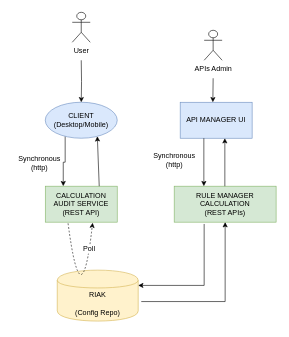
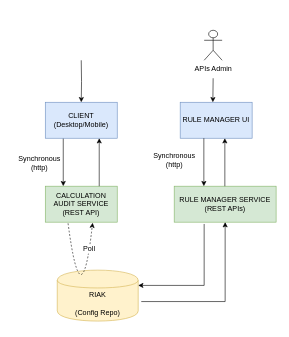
  <mxCell id="0" />
  <mxCell id="1" parent="0" />
  <mxCell id="2" style="edgeStyle=orthogonalEdgeStyle;rounded=0;orthogonalLoop=1;jettySize=auto;html=1;exitX=0.25;exitY=1;exitDx=0;exitDy=0;entryX=0.25;entryY=0;entryDx=0;entryDy=0;" parent="1" source="3" target="4" edge="1"><mxGeometry relative="1" as="geometry"><mxPoint x="120" y="310" as="targetPoint" /></mxGeometry></mxCell>
- <mxCell id="3" value="CLIENT (Desktop/Mobile)" style="ellipse;whiteSpace=wrap;html=1;fillColor=#dae8fc;strokeColor=#6c8ebf;" parent="1" vertex="1"><mxGeometry x="75" y="170" width="120" height="60" as="geometry" /></mxCell>
+ <mxCell id="3" value="CLIENT (Desktop/Mobile)" style="rounded=0;whiteSpace=wrap;html=1;fillColor=#dae8fc;strokeColor=#6c8ebf;" parent="1" vertex="1"><mxGeometry x="75" y="170" width="120" height="60" as="geometry" /></mxCell>
  <mxCell id="4" value="CALCULATION AUDIT SERVICE&lt;br&gt;(REST API)" style="rounded=0;whiteSpace=wrap;html=1;fillColor=#d5e8d4;strokeColor=#82b366;" parent="1" vertex="1"><mxGeometry x="75" y="310" width="120" height="60" as="geometry" /></mxCell>
  <mxCell id="5" value="RIAK&lt;br&gt;&lt;br&gt;(Config Repo)" style="shape=cylinder;whiteSpace=wrap;html=1;boundedLbl=1;backgroundOutline=1;rounded=0;fillColor=#fff2cc;strokeColor=#d6b656;" parent="1" vertex="1"><mxGeometry x="95" y="450" width="135" height="85" as="geometry" /></mxCell>
  <mxCell id="6" value="" style="endArrow=classic;html=1;exitX=0.75;exitY=0;exitDx=0;exitDy=0;entryX=0.75;entryY=1;entryDx=0;entryDy=0;" parent="1" source="4" target="3" edge="1"><mxGeometry width="50" height="50" relative="1" as="geometry"><mxPoint x="120" y="150" as="sourcePoint" /><mxPoint x="120" y="240" as="targetPoint" /></mxGeometry></mxCell>
  <mxCell id="7" value="" style="edgeStyle=orthogonalEdgeStyle;rounded=0;orthogonalLoop=1;jettySize=auto;html=1;" parent="1" target="3" edge="1"><mxGeometry relative="1" as="geometry"><mxPoint x="135" y="100" as="sourcePoint" /></mxGeometry></mxCell>
- <mxCell id="8" value="User&lt;br&gt;" style="shape=umlActor;verticalLabelPosition=bottom;labelBackgroundColor=#ffffff;verticalAlign=top;html=1;outlineConnect=0;" parent="1" vertex="1"><mxGeometry x="120" y="20" width="30" height="50" as="geometry" /></mxCell>
  <mxCell id="9" value="" style="endArrow=classic;html=1;entryX=0.658;entryY=1.017;entryDx=0;entryDy=0;exitX=0.317;exitY=1.033;exitDx=0;exitDy=0;exitPerimeter=0;entryPerimeter=0;curved=1;dashed=1;arcSize=20;" parent="1" source="4" target="4" edge="1"><mxGeometry width="50" height="50" relative="1" as="geometry"><mxPoint x="100" y="372" as="sourcePoint" /><mxPoint x="160" y="380" as="targetPoint" /><Array as="points"><mxPoint x="135" y="540" /></Array></mxGeometry></mxCell>
  <mxCell id="10" value="Poll" style="text;html=1;resizable=0;points=[];align=center;verticalAlign=middle;labelBackgroundColor=#ffffff;" parent="9" vertex="1" connectable="0"><mxGeometry x="-0.722" y="29" relative="1" as="geometry"><mxPoint as="offset" /></mxGeometry></mxCell>
- <mxCell id="11" value="RULE MANAGER CALCULATION&lt;br&gt;(REST APIs)" style="rounded=0;whiteSpace=wrap;html=1;fillColor=#d5e8d4;strokeColor=#82b366;" parent="1" vertex="1"><mxGeometry x="290" y="310" width="170" height="60" as="geometry" /></mxCell>
+ <mxCell id="11" value="RULE MANAGER SERVICE&lt;br&gt;(REST APIs)" style="rounded=0;whiteSpace=wrap;html=1;fillColor=#d5e8d4;strokeColor=#82b366;" parent="1" vertex="1"><mxGeometry x="290" y="310" width="170" height="60" as="geometry" /></mxCell>
  <mxCell id="12" value="" style="edgeStyle=segmentEdgeStyle;endArrow=none;html=1;startArrow=classic;startFill=1;endFill=0;exitX=1;exitY=0.3;exitDx=0;exitDy=0;rounded=0;entryX=0.294;entryY=1.05;entryDx=0;entryDy=0;entryPerimeter=0;" parent="1" source="5" target="11" edge="1"><mxGeometry width="50" height="50" relative="1" as="geometry"><mxPoint x="350" y="490" as="sourcePoint" /><mxPoint x="400" y="440" as="targetPoint" /></mxGeometry></mxCell>
  <mxCell id="13" value="" style="edgeStyle=segmentEdgeStyle;endArrow=classic;html=1;startArrow=none;startFill=0;endFill=1;exitX=1.038;exitY=0.617;exitDx=0;exitDy=0;rounded=0;exitPerimeter=0;" parent="1" source="5" target="11" edge="1"><mxGeometry width="50" height="50" relative="1" as="geometry"><mxPoint x="220" y="523" as="sourcePoint" /><mxPoint x="385" y="410" as="targetPoint" /></mxGeometry></mxCell>
- <mxCell id="14" value="API MANAGER UI" style="rounded=0;whiteSpace=wrap;html=1;fillColor=#dae8fc;strokeColor=#6c8ebf;" parent="1" vertex="1"><mxGeometry x="300" y="170" width="120" height="60" as="geometry" /></mxCell>
+ <mxCell id="14" value="RULE MANAGER UI" style="rounded=0;whiteSpace=wrap;html=1;fillColor=#dae8fc;strokeColor=#6c8ebf;" parent="1" vertex="1"><mxGeometry x="300" y="170" width="120" height="60" as="geometry" /></mxCell>
  <mxCell id="15" value="APIs Admin" style="shape=umlActor;verticalLabelPosition=bottom;labelBackgroundColor=#ffffff;verticalAlign=top;html=1;outlineConnect=0;" parent="1" vertex="1"><mxGeometry x="340" y="50" width="30" height="50" as="geometry" /></mxCell>
  <mxCell id="16" value="" style="endArrow=classic;html=1;exitX=0.75;exitY=0;exitDx=0;exitDy=0;entryX=0.75;entryY=1;entryDx=0;entryDy=0;" parent="1" edge="1"><mxGeometry width="50" height="50" relative="1" as="geometry"><mxPoint x="374.5" y="310" as="sourcePoint" /><mxPoint x="374.5" y="230" as="targetPoint" /></mxGeometry></mxCell>
  <mxCell id="17" value="" style="endArrow=none;html=1;exitX=0.75;exitY=0;exitDx=0;exitDy=0;entryX=0.75;entryY=1;entryDx=0;entryDy=0;startArrow=classic;startFill=1;endFill=0;" parent="1" edge="1"><mxGeometry width="50" height="50" relative="1" as="geometry"><mxPoint x="339.5" y="310" as="sourcePoint" /><mxPoint x="339.5" y="230" as="targetPoint" /></mxGeometry></mxCell>
  <mxCell id="18" value="" style="endArrow=none;html=1;exitX=0.75;exitY=0;exitDx=0;exitDy=0;startArrow=classic;startFill=1;endFill=0;" parent="1" edge="1"><mxGeometry width="50" height="50" relative="1" as="geometry"><mxPoint x="354.5" y="170" as="sourcePoint" /><mxPoint x="355" y="130" as="targetPoint" /></mxGeometry></mxCell>
  <mxCell id="19" value="Synchronous &lt;br&gt;(http)" style="text;html=1;resizable=0;points=[];autosize=1;align=center;verticalAlign=top;spacingTop=-4;" parent="1" vertex="1"><mxGeometry x="20" y="255" width="90" height="30" as="geometry" /></mxCell>
  <mxCell id="20" value="Synchronous &lt;br&gt;(http)" style="text;html=1;resizable=0;points=[];autosize=1;align=center;verticalAlign=top;spacingTop=-4;" parent="1" vertex="1"><mxGeometry x="245" y="250" width="90" height="30" as="geometry" /></mxCell>
